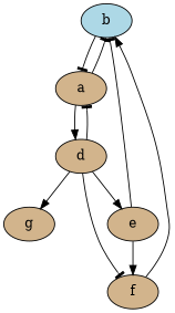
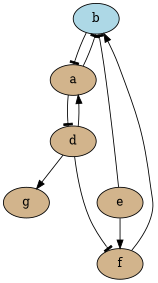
  strict digraph {
    node [fillcolor=tan style=filled]
    edge [arrowhead=tee]
    b [fillcolor=lightblue]
    a
    d
    e
    g
    f
    b -> a
    a -> b
-   a -> d [arrowhead=normal]
-   d -> a
-   d -> e [arrowhead=normal]
+   a -> d
+   d -> a [arrowhead=normal]
    d -> g [arrowhead=normal]
    d -> f
    e -> b
    e -> f [arrowhead=normal]
    f -> b [arrowhead=normal]
  }
